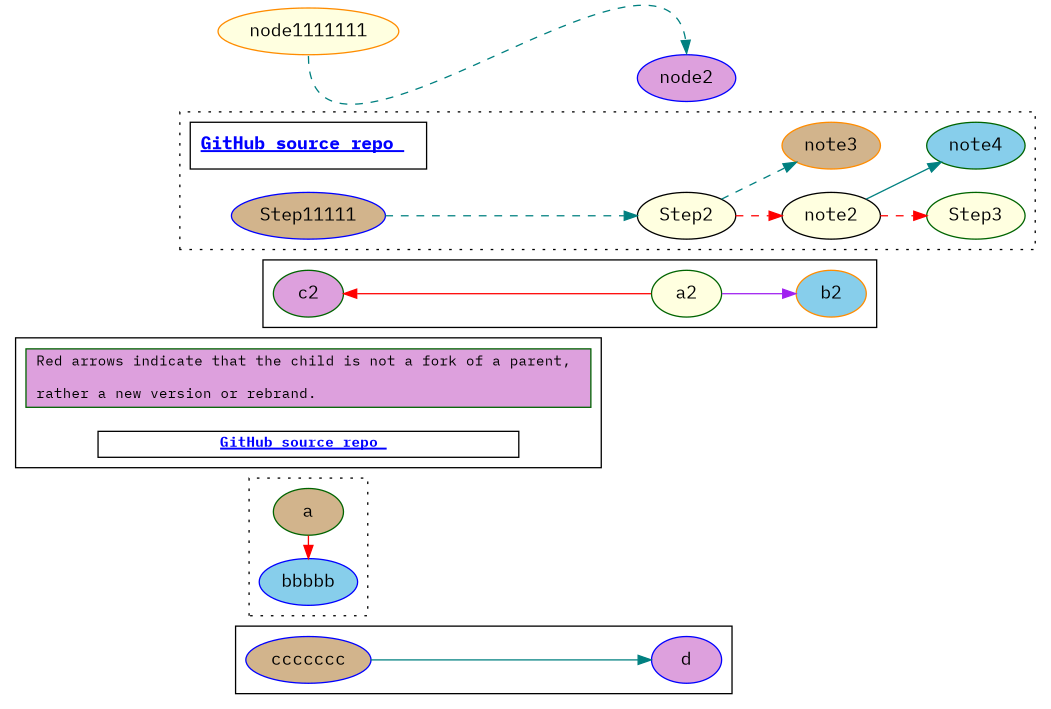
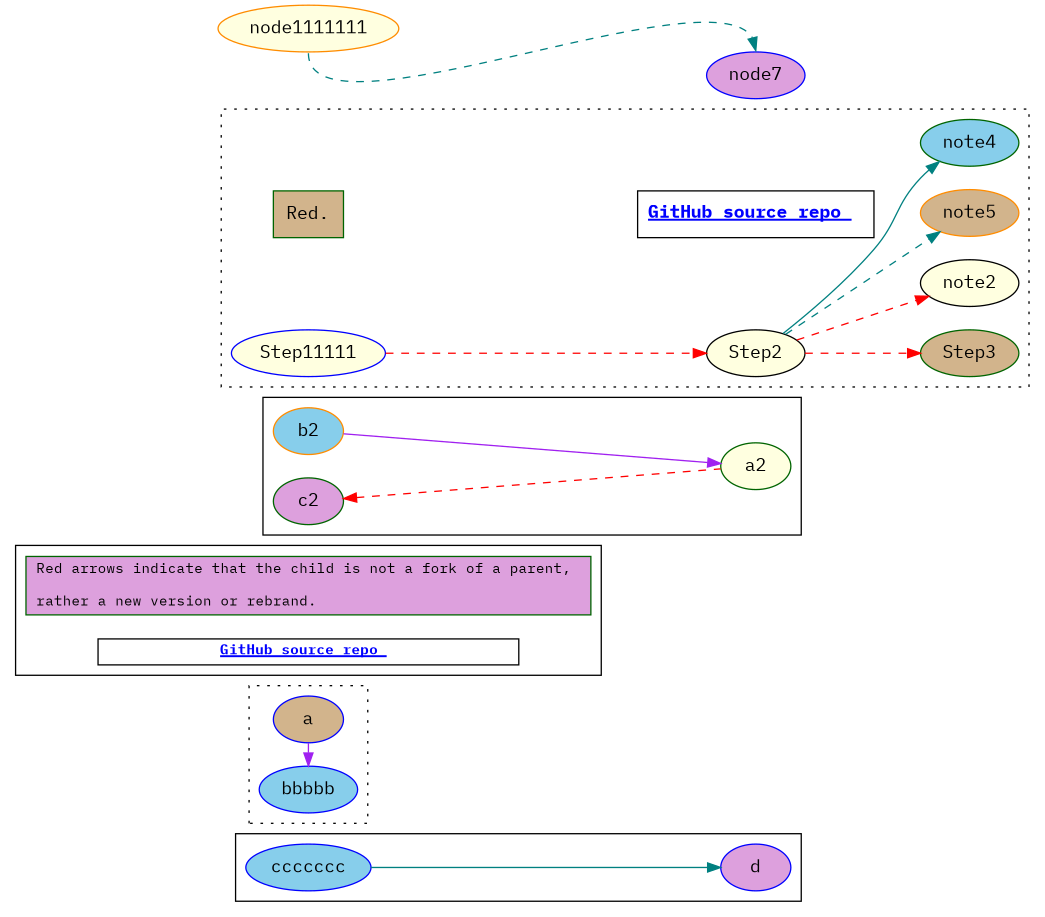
  digraph {
    fontname="IBM Plex Mono"
    rankdir=LR
    node [color=darkgreen fillcolor=tan fontname="IBM Plex Mono" style=filled]
    edge [color=teal fontname="IBM Plex Mono" style=dashed]
-   ccccccc [color=blue]
+   ccccccc [color=blue fillcolor=skyblue]
    d [color=blue fillcolor=plum]
-   a
+   a [color=blue]
    bbbbb [color=blue fillcolor=skyblue]
    n5 [constraint=false fillcolor=plum fontsize=11 height=.08 label="Red arrows indicate that the child is not a fork of a parent, \l\n		rather a new version or rebrand.\l" shape=record style="solid,filled" width=4.5]
    n6 [constraint=false fontsize=11 height=.08 label=<<b><u><font color="blue" style="font-weight: bold; text-align: left; align: left;">GitHub source repo </font></u></b> > shape=rectangle style=solid width=4.5 color="" fillcolor=""]
    a2 [fillcolor=lightyellow]
    b2 [color=darkorange fillcolor=skyblue]
    c2 [fillcolor=plum]
+   n10 [fontsize=14 label="Red." shape=rectangle]
    n11 [fontsize=14 label=<<b><u><font color="blue" style="font-weight: bold;">GitHub source repo </font></u></b> > shape=rectangle color="" fillcolor="" style=""]
-   Step11111 [color=blue fontsize=14 group=a]
+   Step11111 [color=blue fillcolor=lightyellow fontsize=14 group=a]
    Step2 [color=black fillcolor=lightyellow fontsize=14 group=a]
-   Step3 [fillcolor=lightyellow fontsize=14 group=a]
+   Step3 [fontsize=14 group=a]
    note2 [color=black fillcolor=lightyellow fontsize=14]
-   note3 [color=darkorange fontsize=14]
+   note3 [color=darkorange fontsize=14 label=note5]
    note4 [fillcolor=skyblue fontsize=14]
    node1111111 [color=darkorange fillcolor=lightyellow]
-   node2 [color=blue fillcolor=plum]
+   node2 [color=blue fillcolor=plum label=node7]
    subgraph cluster_1 {
      ccccccc
      d
    }
    subgraph cluster_2 {
      style=dotted
      a
      bbbbb
    }
    subgraph cluster_3 {
      labeljust=l
      n5
      n6
    }
    subgraph cluster_4 {
      a2
      b2
      c2
    }
    subgraph cluster_5 {
      style=dotted
+     n10
      n11
      Step11111
      Step2
      Step3
      note2
      note3
      note4
    }
    ccccccc -> d [style=solid]
-   a -> bbbbb [color=red constraint=false style=solid]
-   a2 -> b2 [color=purple style=solid]
-   c2 -> a2 [color=red dir=back style=solid]
-   Step11111 -> Step2
-   note2 -> Step3 [color=red]
+   a -> bbbbb [color=purple constraint=false style=solid]
+   b2 -> a2 [color=purple style=solid]
+   c2 -> a2 [color=red dir=back]
+   n10 -> n11 [style=invis color=""]
+   Step11111 -> Step2 [color=red]
+   Step2 -> Step3 [color=red]
    Step2 -> note2 [color=red]
    Step2 -> note3
-   note2 -> note4 [style=solid]
+   Step2 -> note4 [style=solid]
    node1111111 -> node2 [headport=n splines=ortho tailport=s]
  }
